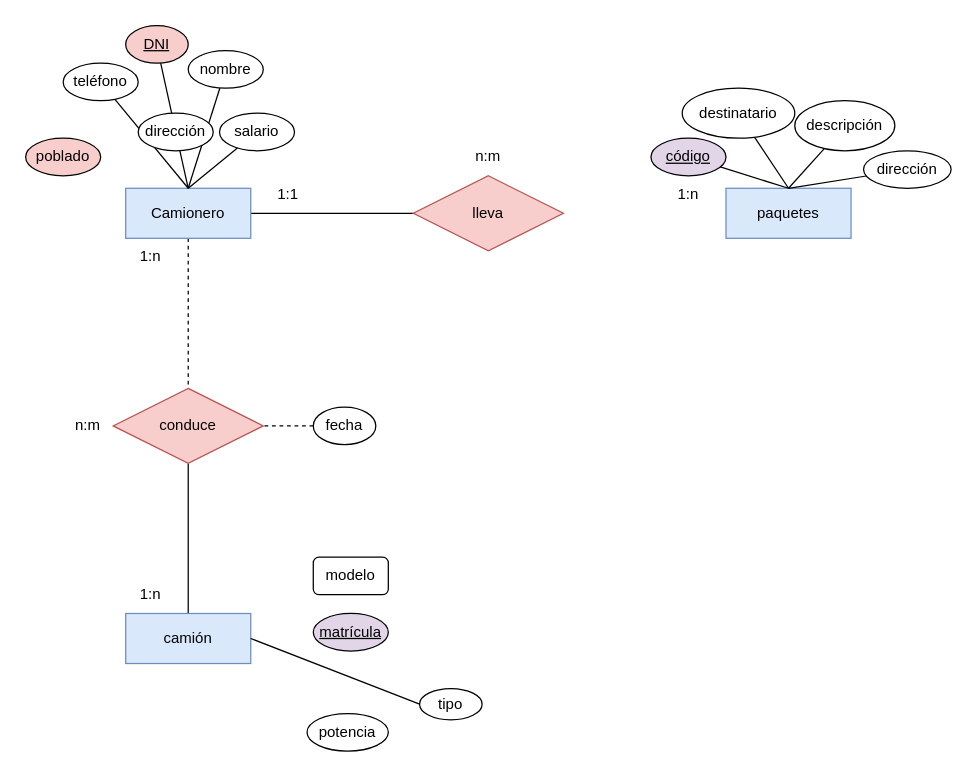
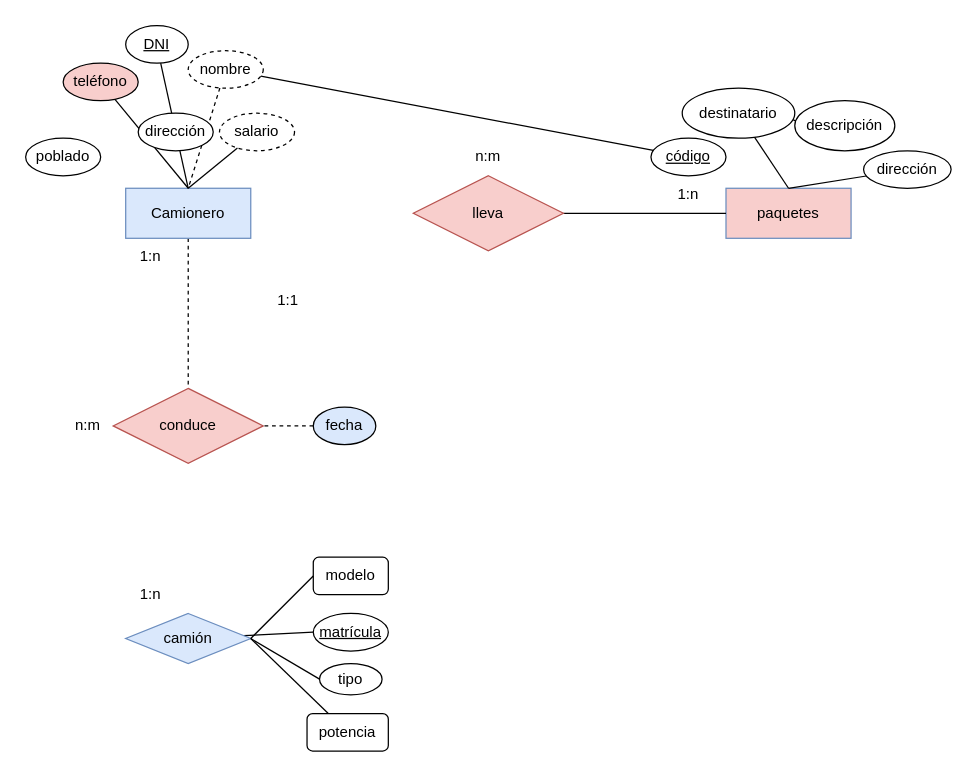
  <mxCell id="0" />
  <mxCell id="1" parent="0" />
- <mxCell id="2" style="rounded=0;orthogonalLoop=1;jettySize=auto;html=1;endArrow=none;endFill=0;" edge="1" parent="1" source="4" target="7"><mxGeometry relative="1" as="geometry" /></mxCell>
  <mxCell id="3" style="edgeStyle=orthogonalEdgeStyle;rounded=0;orthogonalLoop=1;jettySize=auto;html=1;endArrow=none;endFill=0;dashed=1;" edge="1" parent="1" source="4" target="9"><mxGeometry relative="1" as="geometry" /></mxCell>
  <mxCell id="4" value="Camionero" style="whiteSpace=wrap;html=1;align=center;fillColor=#dae8fc;strokeColor=#6c8ebf;" vertex="1" parent="1"><mxGeometry x="100" y="150" width="100" height="40" as="geometry" /></mxCell>
- <mxCell id="5" value="paquetes" style="whiteSpace=wrap;html=1;align=center;fillColor=#dae8fc;strokeColor=#6c8ebf;" vertex="1" parent="1"><mxGeometry x="580" y="150" width="100" height="40" as="geometry" /></mxCell>
+ <mxCell id="5" value="paquetes" style="whiteSpace=wrap;html=1;align=center;fillColor=#f8cecc;strokeColor=#6c8ebf;" vertex="1" parent="1"><mxGeometry x="580" y="150" width="100" height="40" as="geometry" /></mxCell>
+ <mxCell id="6" style="edgeStyle=orthogonalEdgeStyle;rounded=0;orthogonalLoop=1;jettySize=auto;html=1;endArrow=none;endFill=0;" edge="1" parent="1" source="7" target="5"><mxGeometry relative="1" as="geometry" /></mxCell>
  <mxCell id="7" value="lleva" style="shape=rhombus;perimeter=rhombusPerimeter;whiteSpace=wrap;html=1;align=center;fillColor=#f8cecc;strokeColor=#b85450;" vertex="1" parent="1"><mxGeometry x="330" y="140" width="120" height="60" as="geometry" /></mxCell>
- <mxCell id="8" style="edgeStyle=orthogonalEdgeStyle;rounded=0;orthogonalLoop=1;jettySize=auto;html=1;endArrow=none;endFill=0;" edge="1" parent="1" source="9" target="11"><mxGeometry relative="1" as="geometry" /></mxCell>
  <mxCell id="9" value="conduce" style="shape=rhombus;perimeter=rhombusPerimeter;whiteSpace=wrap;html=1;align=center;fillColor=#f8cecc;strokeColor=#b85450;" vertex="1" parent="1"><mxGeometry x="90" y="310" width="120" height="60" as="geometry" /></mxCell>
- <mxCell id="11" value="camión" style="whiteSpace=wrap;html=1;align=center;fillColor=#dae8fc;strokeColor=#6c8ebf;" vertex="1" parent="1"><mxGeometry x="100" y="490" width="100" height="40" as="geometry" /></mxCell>
+ <mxCell id="10" style="rounded=0;orthogonalLoop=1;jettySize=auto;html=1;entryX=0;entryY=0.5;entryDx=0;entryDy=0;endArrow=none;endFill=0;" edge="1" parent="1" source="11" target="28"><mxGeometry relative="1" as="geometry" /></mxCell>
+ <mxCell id="11" value="camión" style="rhombus;whiteSpace=wrap;html=1;align=center;fillColor=#dae8fc;strokeColor=#6c8ebf;" vertex="1" parent="1"><mxGeometry x="100" y="490" width="100" height="40" as="geometry" /></mxCell>
  <mxCell id="12" style="rounded=0;orthogonalLoop=1;jettySize=auto;html=1;endArrow=none;endFill=0;" edge="1" parent="1" source="37"><mxGeometry relative="1" as="geometry"><mxPoint x="150" y="150" as="targetPoint" /></mxGeometry></mxCell>
- <mxCell id="13" value="DNI" style="ellipse;whiteSpace=wrap;html=1;align=center;fontStyle=4;fillColor=#f8cecc;" vertex="1" parent="1"><mxGeometry x="100" y="20" width="50" height="30" as="geometry" /></mxCell>
- <mxCell id="14" style="rounded=0;orthogonalLoop=1;jettySize=auto;html=1;entryX=0.5;entryY=0;entryDx=0;entryDy=0;endArrow=none;endFill=0;" edge="1" parent="1" source="15" target="4"><mxGeometry relative="1" as="geometry" /></mxCell>
- <mxCell id="15" value="nombre" style="ellipse;whiteSpace=wrap;html=1;align=center;" vertex="1" parent="1"><mxGeometry x="150" y="40" width="60" height="30" as="geometry" /></mxCell>
+ <mxCell id="13" value="DNI" style="ellipse;whiteSpace=wrap;html=1;align=center;fontStyle=4;" vertex="1" parent="1"><mxGeometry x="100" y="20" width="50" height="30" as="geometry" /></mxCell>
+ <mxCell id="14" style="rounded=0;orthogonalLoop=1;jettySize=auto;html=1;entryX=0.5;entryY=0;entryDx=0;entryDy=0;endArrow=none;endFill=0;dashed=1;" edge="1" parent="1" source="15" target="4"><mxGeometry relative="1" as="geometry" /></mxCell>
+ <mxCell id="15" value="nombre" style="ellipse;whiteSpace=wrap;html=1;align=center;dashed=1;" vertex="1" parent="1"><mxGeometry x="150" y="40" width="60" height="30" as="geometry" /></mxCell>
  <mxCell id="16" style="rounded=0;orthogonalLoop=1;jettySize=auto;html=1;endArrow=none;endFill=0;" edge="1" parent="1" source="17"><mxGeometry relative="1" as="geometry"><mxPoint x="150" y="150" as="targetPoint" /></mxGeometry></mxCell>
- <mxCell id="17" value="teléfono" style="ellipse;whiteSpace=wrap;html=1;align=center;" vertex="1" parent="1"><mxGeometry x="50" y="50" width="60" height="30" as="geometry" /></mxCell>
- <mxCell id="18" value="salario" style="ellipse;whiteSpace=wrap;html=1;align=center;" vertex="1" parent="1"><mxGeometry x="175" y="90" width="60" height="30" as="geometry" /></mxCell>
- <mxCell id="19" value="poblado" style="ellipse;whiteSpace=wrap;html=1;align=center;fillColor=#f8cecc;" vertex="1" parent="1"><mxGeometry x="20" y="110" width="60" height="30" as="geometry" /></mxCell>
- <mxCell id="20" style="rounded=0;orthogonalLoop=1;jettySize=auto;html=1;entryX=0.5;entryY=0;entryDx=0;entryDy=0;endArrow=none;endFill=0;" edge="1" parent="1" source="21" target="5"><mxGeometry relative="1" as="geometry" /></mxCell>
- <mxCell id="21" value="código" style="ellipse;whiteSpace=wrap;html=1;align=center;fontStyle=4;fillColor=#e1d5e7;" vertex="1" parent="1"><mxGeometry x="520" y="110" width="60" height="30" as="geometry" /></mxCell>
- <mxCell id="22" style="rounded=0;orthogonalLoop=1;jettySize=auto;html=1;entryX=0.5;entryY=0;entryDx=0;entryDy=0;endArrow=none;endFill=0;" edge="1" parent="1" source="23" target="5"><mxGeometry relative="1" as="geometry" /></mxCell>
+ <mxCell id="17" value="teléfono" style="ellipse;whiteSpace=wrap;html=1;align=center;fillColor=#f8cecc;" vertex="1" parent="1"><mxGeometry x="50" y="50" width="60" height="30" as="geometry" /></mxCell>
+ <mxCell id="18" value="salario" style="ellipse;whiteSpace=wrap;html=1;align=center;dashed=1;" vertex="1" parent="1"><mxGeometry x="175" y="90" width="60" height="30" as="geometry" /></mxCell>
+ <mxCell id="19" value="poblado" style="ellipse;whiteSpace=wrap;html=1;align=center;" vertex="1" parent="1"><mxGeometry x="20" y="110" width="60" height="30" as="geometry" /></mxCell>
+ <mxCell id="20" style="rounded=0;orthogonalLoop=1;jettySize=auto;html=1;endArrow=none;endFill=0;" edge="1" parent="1" source="21" target="15"><mxGeometry relative="1" as="geometry" /></mxCell>
+ <mxCell id="21" value="código" style="ellipse;whiteSpace=wrap;html=1;align=center;fontStyle=4;" vertex="1" parent="1"><mxGeometry x="520" y="110" width="60" height="30" as="geometry" /></mxCell>
+ <mxCell id="22" style="rounded=0;orthogonalLoop=1;jettySize=auto;html=1;endArrow=none;endFill=0;" edge="1" parent="1" source="23" target="25"><mxGeometry relative="1" as="geometry" /></mxCell>
  <mxCell id="23" value="descripción" style="ellipse;whiteSpace=wrap;html=1;align=center;" vertex="1" parent="1"><mxGeometry x="635" y="80" width="80" height="40" as="geometry" /></mxCell>
  <mxCell id="24" style="rounded=0;orthogonalLoop=1;jettySize=auto;html=1;endArrow=none;endFill=0;" edge="1" parent="1" source="25"><mxGeometry relative="1" as="geometry"><mxPoint x="630" y="150" as="targetPoint" /></mxGeometry></mxCell>
  <mxCell id="25" value="destinatario" style="ellipse;whiteSpace=wrap;html=1;align=center;" vertex="1" parent="1"><mxGeometry x="545" y="70" width="90" height="40" as="geometry" /></mxCell>
  <mxCell id="26" style="rounded=0;orthogonalLoop=1;jettySize=auto;html=1;entryX=0.5;entryY=0;entryDx=0;entryDy=0;endArrow=none;endFill=0;" edge="1" parent="1" source="27" target="5"><mxGeometry relative="1" as="geometry" /></mxCell>
  <mxCell id="27" value="dirección" style="ellipse;whiteSpace=wrap;html=1;align=center;" vertex="1" parent="1"><mxGeometry x="690" y="120" width="70" height="30" as="geometry" /></mxCell>
- <mxCell id="28" value="matrícula" style="ellipse;whiteSpace=wrap;html=1;align=center;fontStyle=4;fillColor=#e1d5e7;" vertex="1" parent="1"><mxGeometry x="250" y="490" width="60" height="30" as="geometry" /></mxCell>
+ <mxCell id="28" value="matrícula" style="ellipse;whiteSpace=wrap;html=1;align=center;fontStyle=4;" vertex="1" parent="1"><mxGeometry x="250" y="490" width="60" height="30" as="geometry" /></mxCell>
  <mxCell id="29" value="modelo" style="whiteSpace=wrap;html=1;align=center;rounded=1;" vertex="1" parent="1"><mxGeometry x="250" y="445" width="60" height="30" as="geometry" /></mxCell>
- <mxCell id="30" value="tipo" style="ellipse;whiteSpace=wrap;html=1;align=center;" vertex="1" parent="1"><mxGeometry x="335" y="550" width="50" height="25" as="geometry" /></mxCell>
- <mxCell id="32" value="potencia" style="ellipse;whiteSpace=wrap;html=1;align=center;" vertex="1" parent="1"><mxGeometry x="245" y="570" width="65" height="30" as="geometry" /></mxCell>
+ <mxCell id="30" value="tipo" style="ellipse;whiteSpace=wrap;html=1;align=center;" vertex="1" parent="1"><mxGeometry x="255" y="530" width="50" height="25" as="geometry" /></mxCell>
+ <mxCell id="31" style="rounded=0;orthogonalLoop=1;jettySize=auto;html=1;entryX=1;entryY=0.5;entryDx=0;entryDy=0;endArrow=none;endFill=0;" edge="1" parent="1" source="32" target="11"><mxGeometry relative="1" as="geometry" /></mxCell>
+ <mxCell id="32" value="potencia" style="whiteSpace=wrap;html=1;align=center;rounded=1;" vertex="1" parent="1"><mxGeometry x="245" y="570" width="65" height="30" as="geometry" /></mxCell>
  <mxCell id="33" value="" style="endArrow=none;html=1;rounded=0;exitX=1;exitY=0.5;exitDx=0;exitDy=0;entryX=0;entryY=0.5;entryDx=0;entryDy=0;" edge="1" parent="1" source="11" target="30"><mxGeometry relative="1" as="geometry"><mxPoint x="160" y="540" as="sourcePoint" /><mxPoint x="320" y="540" as="targetPoint" /></mxGeometry></mxCell>
+ <mxCell id="34" value="" style="endArrow=none;html=1;rounded=0;exitX=1;exitY=0.5;exitDx=0;exitDy=0;entryX=0;entryY=0.5;entryDx=0;entryDy=0;" edge="1" parent="1" source="11" target="29"><mxGeometry relative="1" as="geometry"><mxPoint x="210" y="420" as="sourcePoint" /><mxPoint x="370" y="420" as="targetPoint" /></mxGeometry></mxCell>
  <mxCell id="35" style="rounded=0;orthogonalLoop=1;jettySize=auto;html=1;endArrow=none;endFill=0;" edge="1" parent="1" source="18"><mxGeometry relative="1" as="geometry"><mxPoint x="150" y="150" as="targetPoint" /></mxGeometry></mxCell>
  <mxCell id="36" value="" style="rounded=0;orthogonalLoop=1;jettySize=auto;html=1;endArrow=none;endFill=0;" edge="1" parent="1" source="13" target="37"><mxGeometry relative="1" as="geometry"><mxPoint x="150" y="150" as="targetPoint" /><mxPoint x="128" y="50" as="sourcePoint" /></mxGeometry></mxCell>
  <mxCell id="37" value="dirección" style="ellipse;whiteSpace=wrap;html=1;align=center;" vertex="1" parent="1"><mxGeometry x="110" y="90" width="60" height="30" as="geometry" /></mxCell>
  <mxCell id="38" value="1:n" style="text;html=1;strokeColor=none;fillColor=none;align=center;verticalAlign=middle;whiteSpace=wrap;rounded=0;" vertex="1" parent="1"><mxGeometry x="90" y="460" width="60" height="30" as="geometry" /></mxCell>
  <mxCell id="39" value="1:n" style="text;html=1;strokeColor=none;fillColor=none;align=center;verticalAlign=middle;whiteSpace=wrap;rounded=0;" vertex="1" parent="1"><mxGeometry x="520" y="140" width="60" height="30" as="geometry" /></mxCell>
- <mxCell id="40" value="1:1" style="text;html=1;strokeColor=none;fillColor=none;align=center;verticalAlign=middle;whiteSpace=wrap;rounded=0;" vertex="1" parent="1"><mxGeometry x="200" y="140" width="60" height="30" as="geometry" /></mxCell>
+ <mxCell id="40" value="1:1" style="text;html=1;strokeColor=none;fillColor=none;align=center;verticalAlign=middle;whiteSpace=wrap;rounded=0;" vertex="1" parent="1"><mxGeometry x="200" y="225" width="60" height="30" as="geometry" /></mxCell>
  <mxCell id="41" value="n:m" style="text;html=1;strokeColor=none;fillColor=none;align=center;verticalAlign=middle;whiteSpace=wrap;rounded=0;" vertex="1" parent="1"><mxGeometry x="40" y="325" width="60" height="30" as="geometry" /></mxCell>
  <mxCell id="42" value="n:m" style="text;html=1;strokeColor=none;fillColor=none;align=center;verticalAlign=middle;whiteSpace=wrap;rounded=0;" vertex="1" parent="1"><mxGeometry x="360" y="110" width="60" height="30" as="geometry" /></mxCell>
  <mxCell id="43" style="edgeStyle=orthogonalEdgeStyle;rounded=0;orthogonalLoop=1;jettySize=auto;html=1;entryX=1;entryY=0.5;entryDx=0;entryDy=0;endArrow=none;endFill=0;dashed=1;" edge="1" parent="1" source="44" target="9"><mxGeometry relative="1" as="geometry" /></mxCell>
- <mxCell id="44" value="fecha" style="ellipse;whiteSpace=wrap;html=1;align=center;" vertex="1" parent="1"><mxGeometry x="250" y="325" width="50" height="30" as="geometry" /></mxCell>
+ <mxCell id="44" value="fecha" style="ellipse;whiteSpace=wrap;html=1;align=center;fillColor=#dae8fc;" vertex="1" parent="1"><mxGeometry x="250" y="325" width="50" height="30" as="geometry" /></mxCell>
  <mxCell id="45" value="1:n" style="text;html=1;strokeColor=none;fillColor=none;align=center;verticalAlign=middle;whiteSpace=wrap;rounded=0;" vertex="1" parent="1"><mxGeometry x="90" y="190" width="60" height="30" as="geometry" /></mxCell>
